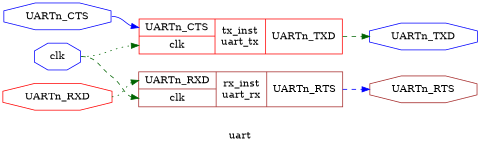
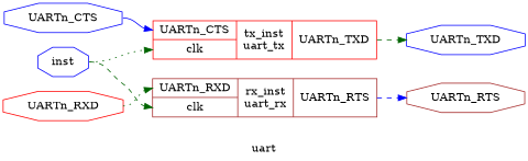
  digraph {
    label=uart
    rankdir=LR
    remincross=true
    node [color=blue fontcolor=black shape=octagon]
    edge [color=darkgreen headport=w tailport=e style=dashed]
    n1 [label=UARTn_TXD]
    n2 [color=brown label=UARTn_RTS]
    n3 [label=UARTn_CTS]
    n4 [label="{{<p3> UARTn_CTS|<p4> clk}|tx_inst\nuart_tx|{<p1> UARTn_TXD}}" shape=record color=red fontcolor=""]
-   n5 [label=clk]
+   n5 [label=inst]
    n6 [label="{{<p5> UARTn_RXD|<p4> clk}|rx_inst\nuart_rx|{<p2> UARTn_RTS}}" shape=record color=brown fontcolor=""]
    n7 [color=red label=UARTn_RXD]
    n3 -> n4 [color=blue headport="p3:w" style=solid]
    n4 -> n1 [tailport="p1:e"]
    n5 -> n4 [headport="p4:w" style=dotted]
    n5 -> n6 [headport="p4:w"]
    n6 -> n2 [color=blue tailport="p2:e"]
    n7 -> n6 [headport="p5:w" style=dotted]
  }
